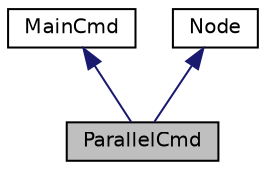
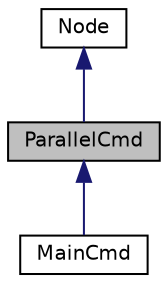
  digraph {
    node [color=black fillcolor=white fontname=Helvetica fontsize=10 shape=record style=filled]
    edge [color=midnightblue dir=back fontname=Helvetica fontsize=10 labelfontname=Helvetica labelfontsize=10 style=solid]
    n1 [fillcolor=grey75 fontcolor=black height=0.2 label=ParallelCmd width=0.4]
    n2 [height=0.2 label=MainCmd width=0.4]
    n3 [height=0.2 label="Node" width=0.4]
-   n2 -> n1
+   n1 -> n2
    n3 -> n1
  }
